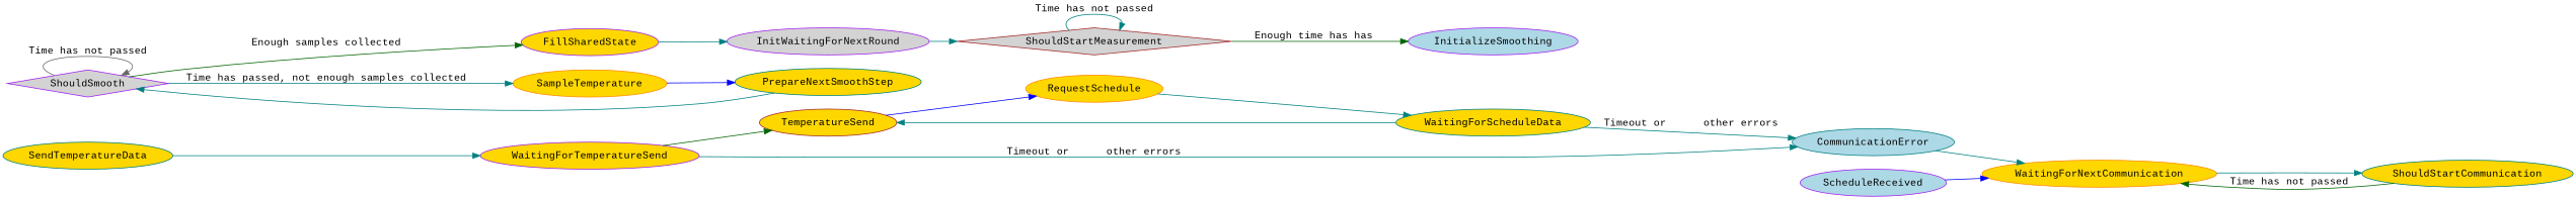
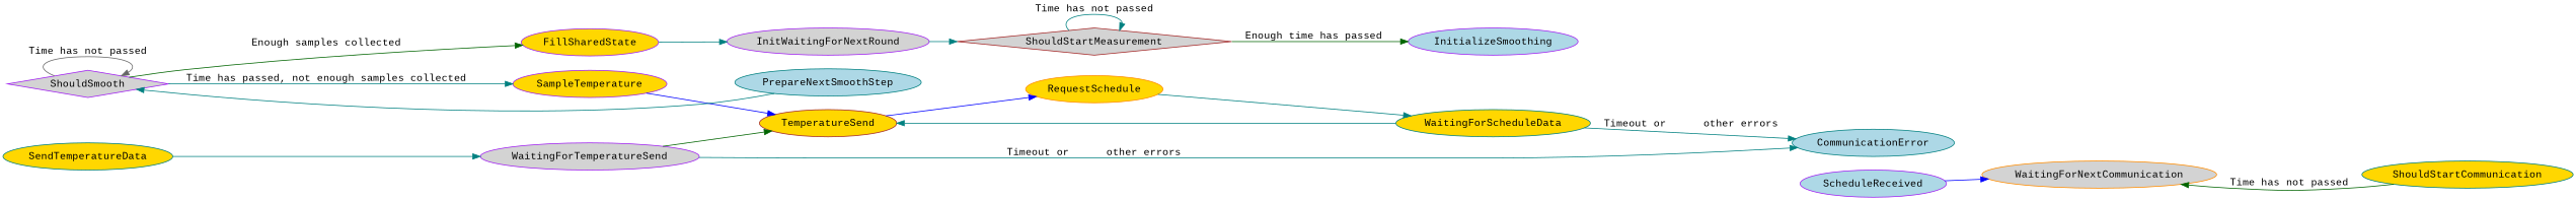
  digraph {
    fontname="Liberation Mono"
    rankdir=LR
    node [color=purple fillcolor=gold fontname="Liberation Mono" style=filled]
    edge [color=teal fontname="Liberation Mono"]
    ShouldStartMeasurement [color=brown fillcolor=lightgrey shape=diamond]
    InitializeSmoothing [fillcolor=lightblue]
    ShouldSmooth [fillcolor=lightgrey shape=diamond]
-   SampleTemperature [color=darkorange]
+   SampleTemperature
    FillSharedState
-   PrepareNextSmoothStep [color=teal]
+   PrepareNextSmoothStep [color=teal fillcolor=lightblue]
    InitWaitingForNextRound [fillcolor=lightgrey]
-   WaitingForNextCommunication [color=darkorange]
+   WaitingForNextCommunication [color=darkorange fillcolor=lightgrey]
    ShouldStartCommunication [color=teal]
    SendTemperatureData [color=teal]
-   WaitingForTemperatureSend
+   WaitingForTemperatureSend [fillcolor=lightgrey]
    CommunicationError [color=teal fillcolor=lightblue]
    TemperatureSend [color=brown]
    RequestSchedule [color=darkorange]
    WaitingForScheduleData [color=teal]
    ScheduleReceived [fillcolor=lightblue]
    ShouldStartMeasurement -> ShouldStartMeasurement [label="Time has not passed"]
-   ShouldStartMeasurement -> InitializeSmoothing [color=darkgreen label="Enough time has has"]
+   ShouldStartMeasurement -> InitializeSmoothing [color=darkgreen label="Enough time has passed"]
    ShouldSmooth -> ShouldSmooth [color=gray40 label="Time has not passed"]
    ShouldSmooth -> SampleTemperature [label="Time has passed, not enough samples collected"]
    ShouldSmooth -> FillSharedState [color=darkgreen label="Enough samples collected"]
-   SampleTemperature -> PrepareNextSmoothStep [color=blue]
+   SampleTemperature -> TemperatureSend [color=blue]
    FillSharedState -> InitWaitingForNextRound
    PrepareNextSmoothStep -> ShouldSmooth
    InitWaitingForNextRound -> ShouldStartMeasurement
-   WaitingForNextCommunication -> ShouldStartCommunication
    ShouldStartCommunication -> WaitingForNextCommunication [color=darkgreen label="Time has not passed"]
    SendTemperatureData -> WaitingForTemperatureSend
    WaitingForTemperatureSend -> CommunicationError [label="Timeout or	other errors"]
    WaitingForTemperatureSend -> TemperatureSend [color=darkgreen]
-   CommunicationError -> WaitingForNextCommunication
    TemperatureSend -> RequestSchedule [color=blue]
    RequestSchedule -> WaitingForScheduleData
    WaitingForScheduleData -> CommunicationError [label="Timeout or	other errors"]
    WaitingForScheduleData -> TemperatureSend
    ScheduleReceived -> WaitingForNextCommunication [color=blue]
  }
